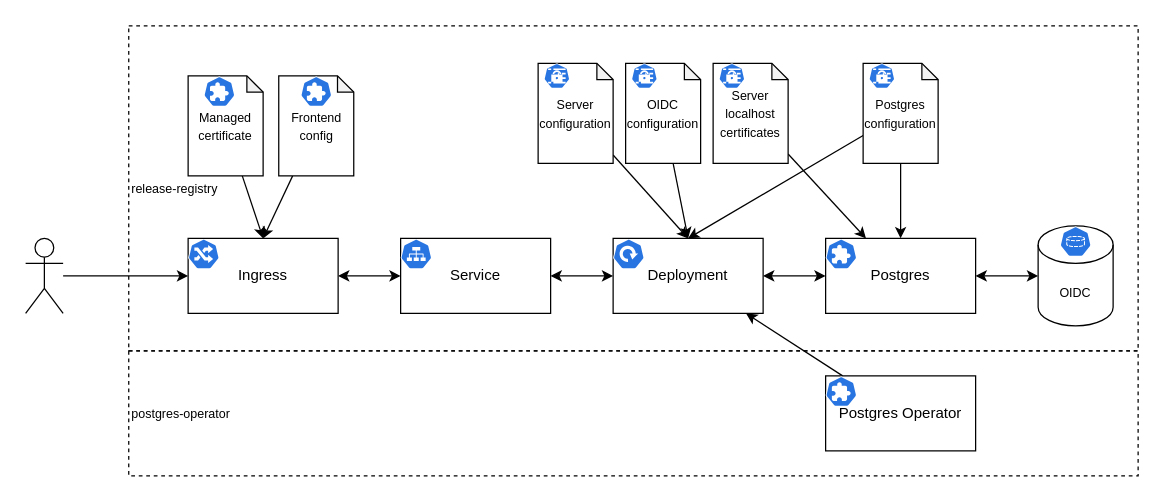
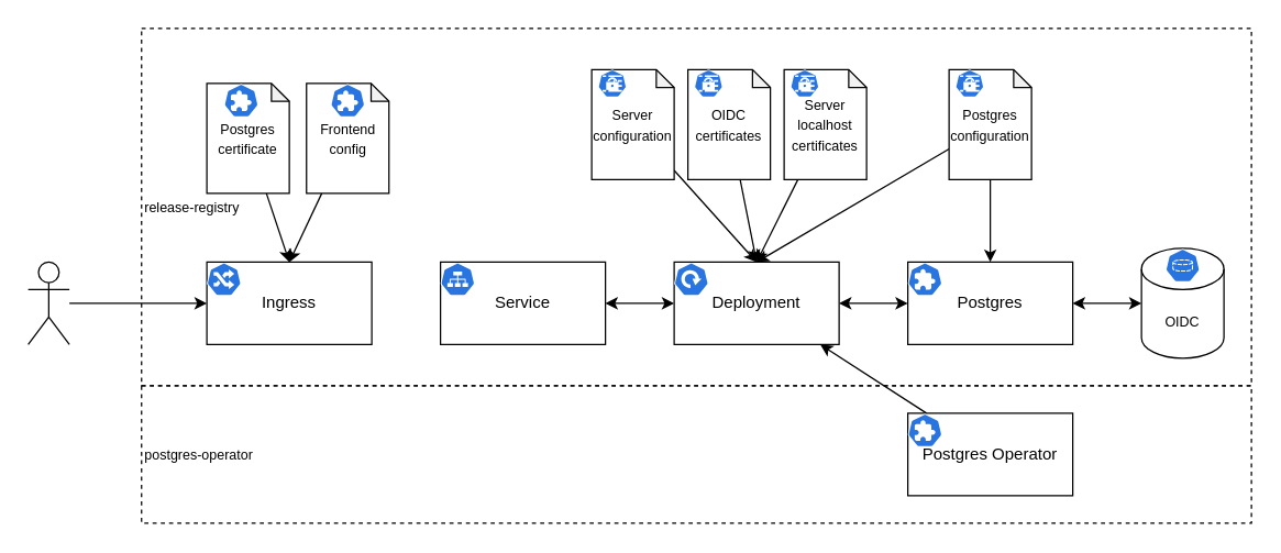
  <mxCell id="0" />
  <mxCell id="1" parent="0" />
  <mxCell id="2" value="release-registry" style="rounded=0;whiteSpace=wrap;html=1;fontSize=10;fillColor=none;dashed=1;align=left;" parent="1" vertex="1"><mxGeometry x="102.5" y="20" width="807.5" height="260" as="geometry" /></mxCell>
  <mxCell id="3" style="edgeStyle=none;rounded=0;orthogonalLoop=1;jettySize=auto;html=1;entryX=0.5;entryY=0;entryDx=0;entryDy=0;fontSize=10;startArrow=none;startFill=0;" parent="1" source="4" target="8" edge="1"><mxGeometry relative="1" as="geometry" /></mxCell>
- <mxCell id="4" value="&lt;font style=&quot;font-size: 10px;&quot;&gt;Managed certificate&lt;/font&gt;" style="shape=note;whiteSpace=wrap;html=1;backgroundOutline=1;darkOpacity=0.05;size=13;" parent="1" vertex="1"><mxGeometry x="150" y="60" width="60" height="80" as="geometry" /></mxCell>
+ <mxCell id="4" value="&lt;font style=&quot;font-size: 10px;&quot;&gt;Postgres certificate&lt;/font&gt;" style="shape=note;whiteSpace=wrap;html=1;backgroundOutline=1;darkOpacity=0.05;size=13;" parent="1" vertex="1"><mxGeometry x="150" y="60" width="60" height="80" as="geometry" /></mxCell>
  <mxCell id="5" value="postgres-operator" style="rounded=0;whiteSpace=wrap;html=1;fontSize=10;fillColor=none;dashed=1;align=left;" parent="1" vertex="1"><mxGeometry x="102.5" y="280" width="807.5" height="100" as="geometry" /></mxCell>
  <mxCell id="6" value="OIDC" style="shape=cylinder3;whiteSpace=wrap;html=1;boundedLbl=1;backgroundOutline=1;size=15;fontSize=10;" parent="1" vertex="1"><mxGeometry x="830" y="180" width="60" height="80" as="geometry" /></mxCell>
- <mxCell id="7" style="edgeStyle=orthogonalEdgeStyle;rounded=0;orthogonalLoop=1;jettySize=auto;html=1;startArrow=classic;startFill=1;" parent="1" source="8" target="10" edge="1"><mxGeometry relative="1" as="geometry" /></mxCell>
  <mxCell id="8" value="Ingress" style="rounded=0;whiteSpace=wrap;html=1;align=center;" parent="1" vertex="1"><mxGeometry x="150" y="190" width="120" height="60" as="geometry" /></mxCell>
  <mxCell id="9" style="edgeStyle=orthogonalEdgeStyle;rounded=0;orthogonalLoop=1;jettySize=auto;html=1;startArrow=classic;startFill=1;" parent="1" source="10" target="12" edge="1"><mxGeometry relative="1" as="geometry" /></mxCell>
  <mxCell id="10" value="Service" style="rounded=0;whiteSpace=wrap;html=1;" parent="1" vertex="1"><mxGeometry x="320" y="190" width="120" height="60" as="geometry" /></mxCell>
  <mxCell id="11" style="edgeStyle=none;rounded=0;orthogonalLoop=1;jettySize=auto;html=1;fontSize=10;startArrow=classic;startFill=1;" parent="1" source="12" target="26" edge="1"><mxGeometry relative="1" as="geometry" /></mxCell>
  <mxCell id="12" value="Deployment" style="rounded=0;whiteSpace=wrap;html=1;" parent="1" vertex="1"><mxGeometry x="490" y="190" width="120" height="60" as="geometry" /></mxCell>
  <mxCell id="13" style="edgeStyle=none;rounded=0;orthogonalLoop=1;jettySize=auto;html=1;fontSize=10;startArrow=none;startFill=0;entryX=0.5;entryY=0;entryDx=0;entryDy=0;" parent="1" source="14" target="12" edge="1"><mxGeometry relative="1" as="geometry" /></mxCell>
- <mxCell id="14" value="&lt;font style=&quot;font-size: 10px;&quot;&gt;OIDC configuration&lt;/font&gt;" style="shape=note;whiteSpace=wrap;html=1;backgroundOutline=1;darkOpacity=0.05;size=13;" parent="1" vertex="1"><mxGeometry x="500" y="50" width="60" height="80" as="geometry" /></mxCell>
+ <mxCell id="14" value="&lt;font style=&quot;font-size: 10px;&quot;&gt;OIDC certificates&lt;/font&gt;" style="shape=note;whiteSpace=wrap;html=1;backgroundOutline=1;darkOpacity=0.05;size=13;" parent="1" vertex="1"><mxGeometry x="500" y="50" width="60" height="80" as="geometry" /></mxCell>
  <mxCell id="15" style="rounded=0;orthogonalLoop=1;jettySize=auto;html=1;fontSize=10;startArrow=none;startFill=0;entryX=0.5;entryY=0;entryDx=0;entryDy=0;" parent="1" source="16" target="12" edge="1"><mxGeometry relative="1" as="geometry" /></mxCell>
  <mxCell id="16" value="&lt;font style=&quot;font-size: 10px;&quot;&gt;Server configuration&lt;/font&gt;" style="shape=note;whiteSpace=wrap;html=1;backgroundOutline=1;darkOpacity=0.05;size=13;" parent="1" vertex="1"><mxGeometry x="430" y="50" width="60" height="80" as="geometry" /></mxCell>
- <mxCell id="17" style="edgeStyle=none;rounded=0;orthogonalLoop=1;jettySize=auto;html=1;fontSize=10;startArrow=none;startFill=0;" parent="1" source="18" target="26" edge="1"><mxGeometry relative="1" as="geometry" /></mxCell>
+ <mxCell id="17" style="edgeStyle=none;rounded=0;orthogonalLoop=1;jettySize=auto;html=1;entryX=0.5;entryY=0;entryDx=0;entryDy=0;fontSize=10;startArrow=none;startFill=0;" parent="1" source="18" target="12" edge="1"><mxGeometry relative="1" as="geometry" /></mxCell>
  <mxCell id="18" value="&lt;font style=&quot;font-size: 10px;&quot;&gt;Server localhost certificates&lt;/font&gt;" style="shape=note;whiteSpace=wrap;html=1;backgroundOutline=1;darkOpacity=0.05;size=13;" parent="1" vertex="1"><mxGeometry x="570" y="50" width="60" height="80" as="geometry" /></mxCell>
  <mxCell id="19" value="" style="sketch=0;html=1;dashed=0;whitespace=wrap;fillColor=#2875E2;strokeColor=#ffffff;points=[[0.005,0.63,0],[0.1,0.2,0],[0.9,0.2,0],[0.5,0,0],[0.995,0.63,0],[0.72,0.99,0],[0.5,1,0],[0.28,0.99,0]];verticalLabelPosition=bottom;align=center;verticalAlign=top;shape=mxgraph.kubernetes.icon;prIcon=ing;fontSize=10;" parent="1" vertex="1"><mxGeometry x="150" y="190" width="25" height="25" as="geometry" /></mxCell>
  <mxCell id="20" value="" style="sketch=0;html=1;dashed=0;whitespace=wrap;fillColor=#2875E2;strokeColor=#ffffff;points=[[0.005,0.63,0],[0.1,0.2,0],[0.9,0.2,0],[0.5,0,0],[0.995,0.63,0],[0.72,0.99,0],[0.5,1,0],[0.28,0.99,0]];verticalLabelPosition=bottom;align=center;verticalAlign=top;shape=mxgraph.kubernetes.icon;prIcon=svc;fontSize=10;aspect=fixed;" parent="1" vertex="1"><mxGeometry x="320" y="190" width="25" height="25" as="geometry" /></mxCell>
  <mxCell id="21" value="" style="sketch=0;html=1;dashed=0;whitespace=wrap;fillColor=#2875E2;strokeColor=#ffffff;points=[[0.005,0.63,0],[0.1,0.2,0],[0.9,0.2,0],[0.5,0,0],[0.995,0.63,0],[0.72,0.99,0],[0.5,1,0],[0.28,0.99,0]];verticalLabelPosition=bottom;align=center;verticalAlign=top;shape=mxgraph.kubernetes.icon;prIcon=secret;fontSize=10;" parent="1" vertex="1"><mxGeometry x="430" y="50" width="30" height="20" as="geometry" /></mxCell>
  <mxCell id="22" value="" style="sketch=0;html=1;dashed=0;whitespace=wrap;fillColor=#2875E2;strokeColor=#ffffff;points=[[0.005,0.63,0],[0.1,0.2,0],[0.9,0.2,0],[0.5,0,0],[0.995,0.63,0],[0.72,0.99,0],[0.5,1,0],[0.28,0.99,0]];verticalLabelPosition=bottom;align=center;verticalAlign=top;shape=mxgraph.kubernetes.icon;prIcon=secret;fontSize=10;" parent="1" vertex="1"><mxGeometry x="500" y="50" width="30" height="20" as="geometry" /></mxCell>
  <mxCell id="23" value="" style="sketch=0;html=1;dashed=0;whitespace=wrap;fillColor=#2875E2;strokeColor=#ffffff;points=[[0.005,0.63,0],[0.1,0.2,0],[0.9,0.2,0],[0.5,0,0],[0.995,0.63,0],[0.72,0.99,0],[0.5,1,0],[0.28,0.99,0]];verticalLabelPosition=bottom;align=center;verticalAlign=top;shape=mxgraph.kubernetes.icon;prIcon=secret;fontSize=10;" parent="1" vertex="1"><mxGeometry x="570" y="50" width="30" height="20" as="geometry" /></mxCell>
  <mxCell id="24" value="" style="sketch=0;html=1;dashed=0;whitespace=wrap;fillColor=#2875E2;strokeColor=#ffffff;points=[[0.005,0.63,0],[0.1,0.2,0],[0.9,0.2,0],[0.5,0,0],[0.995,0.63,0],[0.72,0.99,0],[0.5,1,0],[0.28,0.99,0]];verticalLabelPosition=bottom;align=center;verticalAlign=top;shape=mxgraph.kubernetes.icon;prIcon=deploy;fontSize=10;aspect=fixed;" parent="1" vertex="1"><mxGeometry x="490" y="190" width="25" height="25" as="geometry" /></mxCell>
  <mxCell id="25" style="edgeStyle=none;rounded=0;orthogonalLoop=1;jettySize=auto;html=1;fontSize=10;startArrow=classic;startFill=1;" parent="1" source="26" target="6" edge="1"><mxGeometry relative="1" as="geometry" /></mxCell>
  <mxCell id="26" value="Postgres" style="rounded=0;whiteSpace=wrap;html=1;" parent="1" vertex="1"><mxGeometry x="660" y="190" width="120" height="60" as="geometry" /></mxCell>
  <mxCell id="27" style="edgeStyle=none;rounded=0;orthogonalLoop=1;jettySize=auto;html=1;fontSize=10;startArrow=classic;startFill=1;" parent="1" source="28" target="26" edge="1"><mxGeometry relative="1" as="geometry" /></mxCell>
  <mxCell id="28" value="" style="sketch=0;html=1;dashed=0;whitespace=wrap;fillColor=#2875E2;strokeColor=#ffffff;points=[[0.005,0.63,0],[0.1,0.2,0],[0.9,0.2,0],[0.5,0,0],[0.995,0.63,0],[0.72,0.99,0],[0.5,1,0],[0.28,0.99,0]];verticalLabelPosition=bottom;align=center;verticalAlign=top;shape=mxgraph.kubernetes.icon;prIcon=crd;aspect=fixed;" parent="1" vertex="1"><mxGeometry x="660" y="190" width="25" height="25" as="geometry" /></mxCell>
  <mxCell id="29" value="" style="sketch=0;html=1;dashed=0;whitespace=wrap;fillColor=#2875E2;strokeColor=#ffffff;points=[[0.005,0.63,0],[0.1,0.2,0],[0.9,0.2,0],[0.5,0,0],[0.995,0.63,0],[0.72,0.99,0],[0.5,1,0],[0.28,0.99,0]];verticalLabelPosition=bottom;align=center;verticalAlign=top;shape=mxgraph.kubernetes.icon;prIcon=pvc" parent="1" vertex="1"><mxGeometry x="847.5" y="180" width="25" height="25" as="geometry" /></mxCell>
  <mxCell id="30" style="edgeStyle=none;rounded=0;orthogonalLoop=1;jettySize=auto;html=1;fontSize=10;startArrow=none;startFill=0;" parent="1" source="31" target="12" edge="1"><mxGeometry relative="1" as="geometry" /></mxCell>
  <mxCell id="31" value="Postgres Operator" style="rounded=0;whiteSpace=wrap;html=1;" parent="1" vertex="1"><mxGeometry x="660" y="300" width="120" height="60" as="geometry" /></mxCell>
  <mxCell id="32" value="" style="sketch=0;html=1;dashed=0;whitespace=wrap;fillColor=#2875E2;strokeColor=#ffffff;points=[[0.005,0.63,0],[0.1,0.2,0],[0.9,0.2,0],[0.5,0,0],[0.995,0.63,0],[0.72,0.99,0],[0.5,1,0],[0.28,0.99,0]];verticalLabelPosition=bottom;align=center;verticalAlign=top;shape=mxgraph.kubernetes.icon;prIcon=crd;aspect=fixed;" parent="1" vertex="1"><mxGeometry x="660" y="300" width="25" height="25" as="geometry" /></mxCell>
  <mxCell id="33" style="edgeStyle=none;rounded=0;orthogonalLoop=1;jettySize=auto;html=1;fontSize=10;startArrow=none;startFill=0;" parent="1" source="35" target="26" edge="1"><mxGeometry relative="1" as="geometry" /></mxCell>
  <mxCell id="34" style="edgeStyle=none;rounded=0;orthogonalLoop=1;jettySize=auto;html=1;entryX=0.5;entryY=0;entryDx=0;entryDy=0;fontSize=10;startArrow=none;startFill=0;" parent="1" source="35" target="12" edge="1"><mxGeometry relative="1" as="geometry" /></mxCell>
  <mxCell id="35" value="&lt;font style=&quot;font-size: 10px;&quot;&gt;Postgres configuration&lt;/font&gt;" style="shape=note;whiteSpace=wrap;html=1;backgroundOutline=1;darkOpacity=0.05;size=13;" parent="1" vertex="1"><mxGeometry x="690" y="50" width="60" height="80" as="geometry" /></mxCell>
  <mxCell id="36" value="" style="sketch=0;html=1;dashed=0;whitespace=wrap;fillColor=#2875E2;strokeColor=#ffffff;points=[[0.005,0.63,0],[0.1,0.2,0],[0.9,0.2,0],[0.5,0,0],[0.995,0.63,0],[0.72,0.99,0],[0.5,1,0],[0.28,0.99,0]];verticalLabelPosition=bottom;align=center;verticalAlign=top;shape=mxgraph.kubernetes.icon;prIcon=secret;fontSize=10;" parent="1" vertex="1"><mxGeometry x="690" y="50" width="30" height="20" as="geometry" /></mxCell>
  <mxCell id="37" value="" style="sketch=0;html=1;dashed=0;whitespace=wrap;fillColor=#2875E2;strokeColor=#ffffff;points=[[0.005,0.63,0],[0.1,0.2,0],[0.9,0.2,0],[0.5,0,0],[0.995,0.63,0],[0.72,0.99,0],[0.5,1,0],[0.28,0.99,0]];verticalLabelPosition=bottom;align=center;verticalAlign=top;shape=mxgraph.kubernetes.icon;prIcon=crd;aspect=fixed;" parent="1" vertex="1"><mxGeometry x="162.5" y="60" width="25" height="25" as="geometry" /></mxCell>
  <mxCell id="38" style="edgeStyle=none;rounded=0;orthogonalLoop=1;jettySize=auto;html=1;entryX=0.5;entryY=0;entryDx=0;entryDy=0;fontSize=10;startArrow=none;startFill=0;" parent="1" source="39" target="8" edge="1"><mxGeometry relative="1" as="geometry" /></mxCell>
  <mxCell id="39" value="&lt;font style=&quot;font-size: 10px;&quot;&gt;Frontend config&lt;/font&gt;" style="shape=note;whiteSpace=wrap;html=1;backgroundOutline=1;darkOpacity=0.05;size=13;" parent="1" vertex="1"><mxGeometry x="222.5" y="60" width="60" height="80" as="geometry" /></mxCell>
  <mxCell id="40" value="" style="sketch=0;html=1;dashed=0;whitespace=wrap;fillColor=#2875E2;strokeColor=#ffffff;points=[[0.005,0.63,0],[0.1,0.2,0],[0.9,0.2,0],[0.5,0,0],[0.995,0.63,0],[0.72,0.99,0],[0.5,1,0],[0.28,0.99,0]];verticalLabelPosition=bottom;align=center;verticalAlign=top;shape=mxgraph.kubernetes.icon;prIcon=crd;aspect=fixed;" parent="1" vertex="1"><mxGeometry x="240" y="60" width="25" height="25" as="geometry" /></mxCell>
  <mxCell id="41" style="edgeStyle=none;rounded=0;orthogonalLoop=1;jettySize=auto;html=1;fontSize=10;startArrow=none;startFill=0;" parent="1" source="42" target="8" edge="1"><mxGeometry relative="1" as="geometry" /></mxCell>
  <mxCell id="42" value="" style="shape=umlActor;verticalLabelPosition=bottom;verticalAlign=top;html=1;outlineConnect=0;fontSize=10;fillColor=none;" parent="1" vertex="1"><mxGeometry x="20" y="190" width="30" height="60" as="geometry" /></mxCell>
